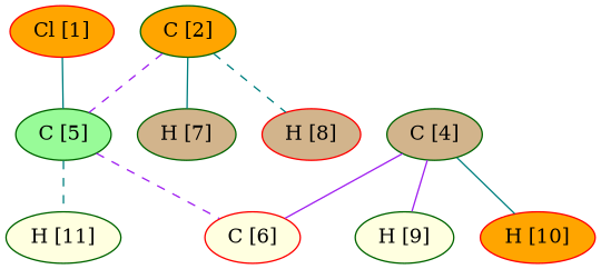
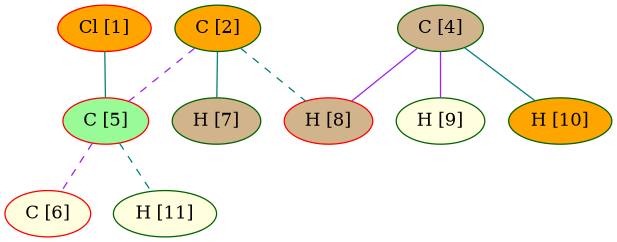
  graph {
    node [color=darkgreen fillcolor=orange style=filled]
    edge [color=teal style=solid]
    n1 [label="C [2]"]
-   n2 [fillcolor=palegreen label="C [5]"]
+   n2 [color=red fillcolor=palegreen label="C [5]"]
    n3 [fillcolor=tan label="H [7]"]
    n4 [color=red fillcolor=tan label="H [8]"]
    n5 [color=red label="Cl [1]"]
    n6 [color=red fillcolor=lightyellow label="C [6]"]
    n7 [fillcolor=lightyellow label="H [11]"]
    n8 [fillcolor=tan label="C [4]"]
    n9 [fillcolor=lightyellow label="H [9]"]
-   n10 [color=red label="H [10]"]
+   n10 [label="H [10]"]
    n1 -- n2 [color=purple style=dashed]
    n1 -- n3
    n1 -- n4 [style=dashed]
    n2 -- n6 [color=purple style=dashed]
    n2 -- n7 [style=dashed]
    n5 -- n2
-   n8 -- n6 [color=purple]
+   n8 -- n4 [color=purple]
    n8 -- n9 [color=purple]
    n8 -- n10
  }
